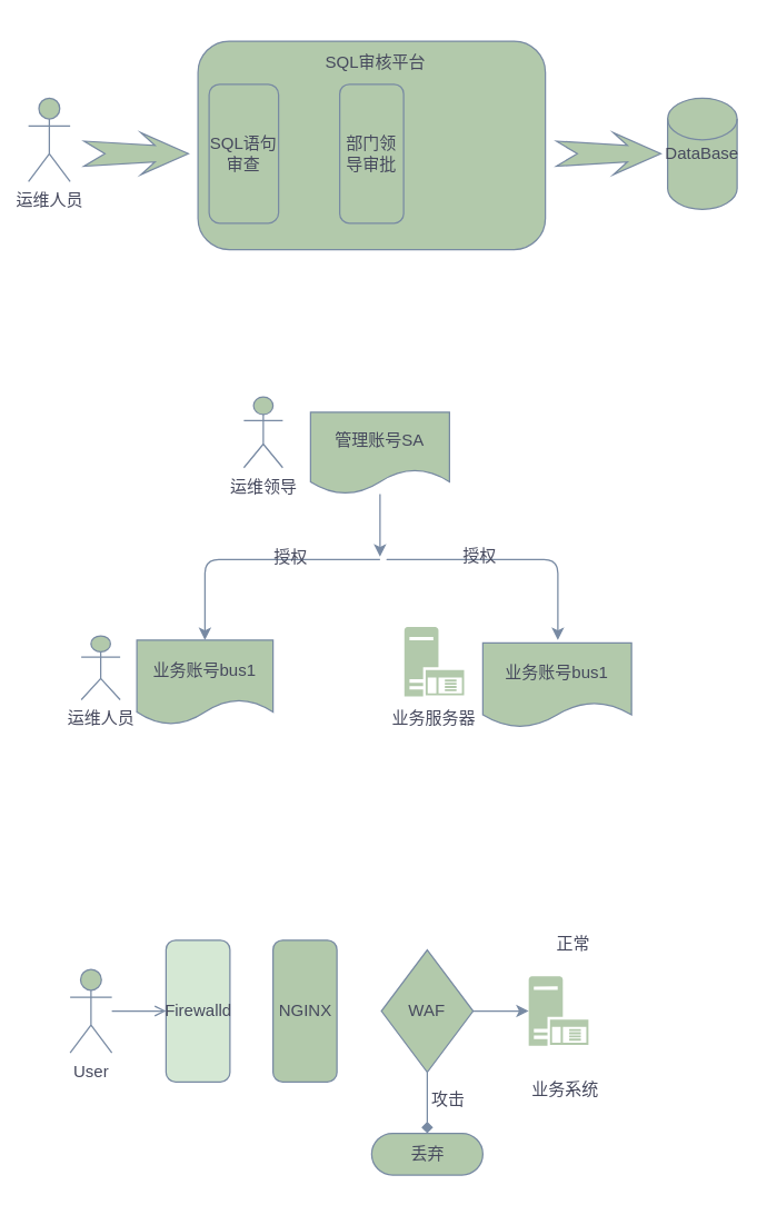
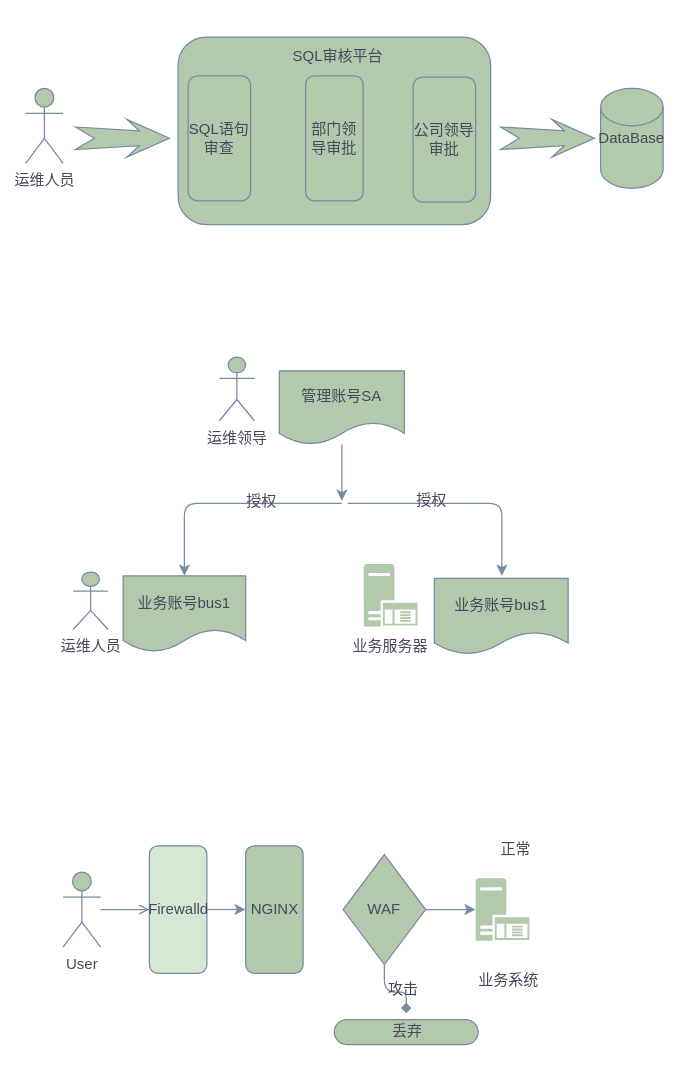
  <mxCell id="0" />
  <mxCell id="1" parent="0" />
  <mxCell id="2" value="" style="whiteSpace=wrap;html=1;fillColor=#B2C9AB;strokeColor=#788AA3;fontColor=#46495D;rounded=1;" vertex="1" parent="1"><mxGeometry x="142" y="29" width="250" height="150" as="geometry" /></mxCell>
  <mxCell id="3" value="运维人员" style="shape=umlActor;verticalLabelPosition=bottom;verticalAlign=top;html=1;outlineConnect=0;fillColor=#B2C9AB;strokeColor=#788AA3;fontColor=#46495D;rounded=1;" vertex="1" parent="1"><mxGeometry x="20" y="70" width="30" height="60" as="geometry" /></mxCell>
  <mxCell id="4" value="SQL语句审查" style="whiteSpace=wrap;html=1;fillColor=#B2C9AB;strokeColor=#788AA3;fontColor=#46495D;rounded=1;" vertex="1" parent="1"><mxGeometry x="150" y="60" width="50" height="100" as="geometry" /></mxCell>
  <mxCell id="5" value="部门领导审批" style="whiteSpace=wrap;html=1;fillColor=#B2C9AB;strokeColor=#788AA3;fontColor=#46495D;rounded=1;" vertex="1" parent="1"><mxGeometry x="244" y="60" width="46" height="100" as="geometry" /></mxCell>
+ <mxCell id="6" value="公司领导审批" style="whiteSpace=wrap;html=1;fillColor=#B2C9AB;strokeColor=#788AA3;fontColor=#46495D;rounded=1;" vertex="1" parent="1"><mxGeometry x="330" y="61" width="50" height="100" as="geometry" /></mxCell>
  <mxCell id="7" value="DataBase" style="shape=cylinder2;whiteSpace=wrap;html=1;boundedLbl=1;backgroundOutline=1;size=15;fillColor=#B2C9AB;strokeColor=#788AA3;fontColor=#46495D;rounded=1;" vertex="1" parent="1"><mxGeometry x="480" y="70" width="50" height="80" as="geometry" /></mxCell>
  <mxCell id="8" value="SQL审核平台" style="text;html=1;strokeColor=none;fillColor=none;align=center;verticalAlign=middle;whiteSpace=wrap;fontColor=#46495D;rounded=1;" vertex="1" parent="1"><mxGeometry x="210" y="20" width="120" height="50" as="geometry" /></mxCell>
  <mxCell id="9" value="" style="html=1;shadow=0;dashed=0;align=center;verticalAlign=middle;shape=mxgraph.arrows2.stylisedArrow;dy=0.6;dx=24;notch=15;feather=0.4;fillColor=#B2C9AB;strokeColor=#788AA3;fontColor=#46495D;rounded=1;" vertex="1" parent="1"><mxGeometry x="60" y="95" width="75" height="30" as="geometry" /></mxCell>
  <mxCell id="10" value="" style="html=1;shadow=0;dashed=0;align=center;verticalAlign=middle;shape=mxgraph.arrows2.stylisedArrow;dy=0.6;dx=24;notch=15;feather=0.4;fillColor=#B2C9AB;strokeColor=#788AA3;fontColor=#46495D;rounded=1;" vertex="1" parent="1"><mxGeometry x="400" y="95" width="75" height="30" as="geometry" /></mxCell>
  <mxCell id="11" value="运维领导" style="shape=umlActor;verticalLabelPosition=bottom;verticalAlign=top;html=1;outlineConnect=0;fillColor=#B2C9AB;strokeColor=#788AA3;fontColor=#46495D;rounded=1;" vertex="1" parent="1"><mxGeometry x="175" y="285" width="28" height="51" as="geometry" /></mxCell>
  <mxCell id="12" value="运维人员" style="shape=umlActor;verticalLabelPosition=bottom;verticalAlign=top;html=1;outlineConnect=0;fillColor=#B2C9AB;strokeColor=#788AA3;fontColor=#46495D;rounded=1;" vertex="1" parent="1"><mxGeometry x="58" y="457" width="28" height="46" as="geometry" /></mxCell>
  <mxCell id="13" style="edgeStyle=orthogonalEdgeStyle;orthogonalLoop=1;jettySize=auto;html=1;entryX=0.5;entryY=0;entryDx=0;entryDy=0;strokeColor=#788AA3;fontColor=#46495D;" edge="1" parent="1" target="17"><mxGeometry relative="1" as="geometry"><mxPoint x="273" y="402" as="sourcePoint" /><Array as="points"><mxPoint x="147" y="402" /></Array></mxGeometry></mxCell>
  <mxCell id="14" style="edgeStyle=orthogonalEdgeStyle;orthogonalLoop=1;jettySize=auto;html=1;strokeColor=#788AA3;fontColor=#46495D;" edge="1" parent="1" source="21"><mxGeometry relative="1" as="geometry"><mxPoint x="273" y="310" as="sourcePoint" /><mxPoint x="401" y="460" as="targetPoint" /><Array as="points"><mxPoint x="273" y="402" /><mxPoint x="401" y="402" /></Array></mxGeometry></mxCell>
  <mxCell id="15" style="edgeStyle=orthogonalEdgeStyle;orthogonalLoop=1;jettySize=auto;html=1;strokeColor=#788AA3;fontColor=#46495D;" edge="1" parent="1" source="16"><mxGeometry relative="1" as="geometry"><mxPoint x="273" y="400" as="targetPoint" /></mxGeometry></mxCell>
  <mxCell id="16" value="管理账号SA" style="shape=document;whiteSpace=wrap;html=1;boundedLbl=1;fillColor=#B2C9AB;strokeColor=#788AA3;fontColor=#46495D;rounded=1;" vertex="1" parent="1"><mxGeometry x="223" y="296" width="100" height="59" as="geometry" /></mxCell>
  <mxCell id="17" value="业务账号bus1" style="shape=document;whiteSpace=wrap;html=1;boundedLbl=1;fillColor=#B2C9AB;strokeColor=#788AA3;fontColor=#46495D;rounded=1;" vertex="1" parent="1"><mxGeometry x="98" y="460" width="98" height="61" as="geometry" /></mxCell>
  <mxCell id="18" value="业务账号bus1" style="shape=document;whiteSpace=wrap;html=1;boundedLbl=1;fillColor=#B2C9AB;strokeColor=#788AA3;fontColor=#46495D;rounded=1;" vertex="1" parent="1"><mxGeometry x="347" y="462" width="107" height="61" as="geometry" /></mxCell>
  <mxCell id="19" value="" style="aspect=fixed;pointerEvents=1;shadow=0;dashed=0;html=1;strokeColor=none;labelPosition=center;verticalLabelPosition=bottom;verticalAlign=top;align=center;fillColor=#B2C9AB;shape=mxgraph.mscae.enterprise.application_server;fontColor=#46495D;rounded=1;" vertex="1" parent="1"><mxGeometry x="290.5" y="450.5" width="43" height="50" as="geometry" /></mxCell>
  <mxCell id="20" value="业务服务器" style="text;html=1;strokeColor=none;fillColor=none;align=center;verticalAlign=middle;whiteSpace=wrap;fontColor=#46495D;rounded=1;" vertex="1" parent="1"><mxGeometry x="276" y="508.5" width="72" height="17" as="geometry" /></mxCell>
  <mxCell id="21" value="授权" style="text;html=1;strokeColor=none;fillColor=none;align=center;verticalAlign=middle;whiteSpace=wrap;fontColor=#46495D;rounded=1;" vertex="1" parent="1"><mxGeometry x="325" y="390" width="40" height="20" as="geometry" /></mxCell>
  <mxCell id="22" value="授权" style="text;html=1;strokeColor=none;fillColor=none;align=center;verticalAlign=middle;whiteSpace=wrap;fontColor=#46495D;rounded=1;" vertex="1" parent="1"><mxGeometry x="189" y="391" width="40" height="20" as="geometry" /></mxCell>
+ <mxCell id="23" style="edgeStyle=orthogonalEdgeStyle;curved=0;rounded=1;sketch=0;orthogonalLoop=1;jettySize=auto;html=1;exitX=1;exitY=0.5;exitDx=0;exitDy=0;entryX=0;entryY=0.5;entryDx=0;entryDy=0;strokeColor=#788AA3;fillColor=#B2C9AB;fontColor=#46495D;" edge="1" parent="1" source="24" target="25"><mxGeometry relative="1" as="geometry" /></mxCell>
  <mxCell id="24" value="Firewalld" style="html=1;dashed=0;whitespace=wrap;fillColor=#d5e8d4;strokeColor=#788AA3;fontColor=#46495D;rounded=1;" vertex="1" parent="1"><mxGeometry x="119" y="676" width="46" height="102" as="geometry" /></mxCell>
  <mxCell id="25" value="NGINX" style="html=1;dashed=0;whitespace=wrap;fillColor=#B2C9AB;strokeColor=#788AA3;fontColor=#46495D;rounded=1;" vertex="1" parent="1"><mxGeometry x="196" y="676" width="46" height="102" as="geometry" /></mxCell>
  <mxCell id="26" style="edgeStyle=orthogonalEdgeStyle;orthogonalLoop=1;jettySize=auto;html=1;entryX=0;entryY=0.5;entryDx=0;entryDy=0;strokeColor=#788AA3;fontColor=#46495D;endArrow=open;" edge="1" parent="1" source="27" target="24"><mxGeometry relative="1" as="geometry" /></mxCell>
  <mxCell id="27" value="User" style="shape=umlActor;verticalLabelPosition=bottom;verticalAlign=top;html=1;outlineConnect=0;fillColor=#B2C9AB;strokeColor=#788AA3;fontColor=#46495D;rounded=1;" vertex="1" parent="1"><mxGeometry x="50" y="697" width="30" height="60" as="geometry" /></mxCell>
  <mxCell id="28" value="" style="aspect=fixed;pointerEvents=1;shadow=0;dashed=0;html=1;strokeColor=none;labelPosition=center;verticalLabelPosition=bottom;verticalAlign=top;align=center;fillColor=#B2C9AB;shape=mxgraph.mscae.enterprise.application_server;fontColor=#46495D;rounded=1;" vertex="1" parent="1"><mxGeometry x="380" y="702" width="43" height="50" as="geometry" /></mxCell>
  <mxCell id="29" value="业务系统" style="text;html=1;align=center;verticalAlign=middle;resizable=0;points=[];autosize=1;fontColor=#46495D;" vertex="1" parent="1"><mxGeometry x="377" y="775" width="58" height="18" as="geometry" /></mxCell>
  <mxCell id="30" style="edgeStyle=orthogonalEdgeStyle;curved=0;rounded=1;sketch=0;orthogonalLoop=1;jettySize=auto;html=1;exitX=1;exitY=0.5;exitDx=0;exitDy=0;entryX=0;entryY=0.5;entryDx=0;entryDy=0;entryPerimeter=0;strokeColor=#788AA3;fillColor=#B2C9AB;fontColor=#46495D;" edge="1" parent="1" source="32" target="28"><mxGeometry relative="1" as="geometry" /></mxCell>
  <mxCell id="31" style="edgeStyle=orthogonalEdgeStyle;curved=0;rounded=1;sketch=0;orthogonalLoop=1;jettySize=auto;html=1;exitX=0.5;exitY=1;exitDx=0;exitDy=0;entryX=0.5;entryY=0.5;entryDx=0;entryDy=-15;entryPerimeter=0;strokeColor=#788AA3;fillColor=#B2C9AB;fontColor=#46495D;endArrow=diamond;" edge="1" parent="1" source="32" target="34"><mxGeometry relative="1" as="geometry" /></mxCell>
  <mxCell id="32" value="WAF" style="rhombus;whiteSpace=wrap;html=1;rounded=0;sketch=0;strokeColor=#788AA3;fillColor=#B2C9AB;fontColor=#46495D;" vertex="1" parent="1"><mxGeometry x="274" y="683" width="66" height="88" as="geometry" /></mxCell>
  <mxCell id="33" value="正常" style="text;html=1;strokeColor=none;fillColor=none;align=center;verticalAlign=middle;whiteSpace=wrap;rounded=0;sketch=0;fontColor=#46495D;" vertex="1" parent="1"><mxGeometry x="395" y="669" width="35" height="19" as="geometry" /></mxCell>
- <mxCell id="34" value="丢弃" style="html=1;dashed=0;whitespace=wrap;shape=mxgraph.dfd.start;rounded=0;sketch=0;strokeColor=#788AA3;fillColor=#B2C9AB;fontColor=#46495D;" vertex="1" parent="1"><mxGeometry x="267" y="815" width="80" height="30" as="geometry" /></mxCell>
+ <mxCell id="34" value="丢弃" style="html=1;dashed=0;whitespace=wrap;shape=mxgraph.dfd.start;rounded=0;sketch=0;strokeColor=#788AA3;fillColor=#B2C9AB;fontColor=#46495D;" vertex="1" parent="1"><mxGeometry x="267" y="815" width="115" height="20" as="geometry" /></mxCell>
  <mxCell id="35" value="攻击" style="text;html=1;strokeColor=none;fillColor=none;align=center;verticalAlign=middle;whiteSpace=wrap;rounded=0;sketch=0;fontColor=#46495D;" vertex="1" parent="1"><mxGeometry x="305" y="781" width="35" height="19" as="geometry" /></mxCell>
